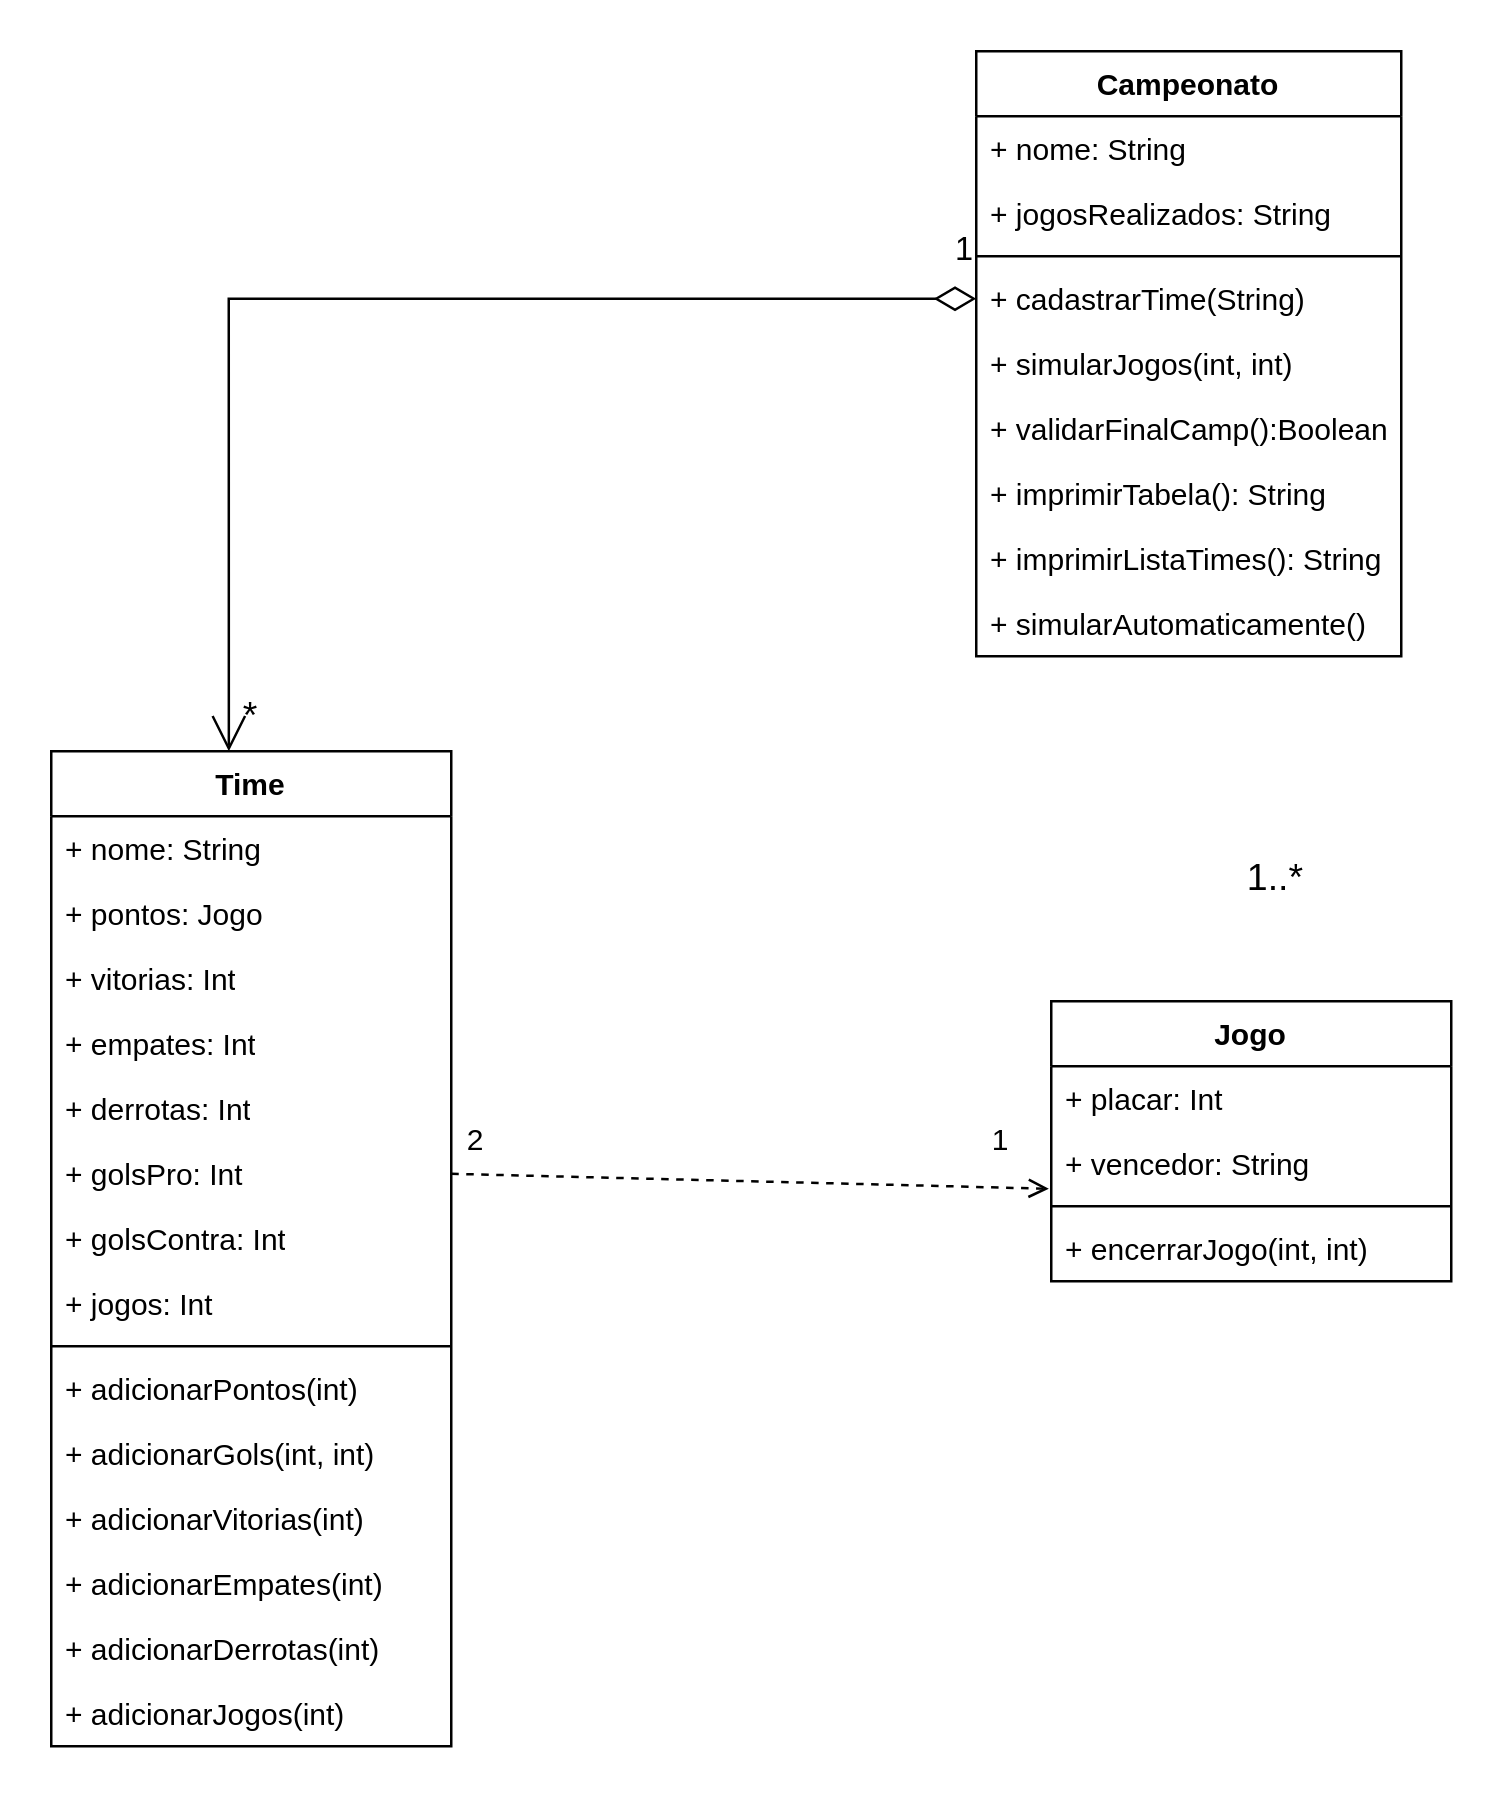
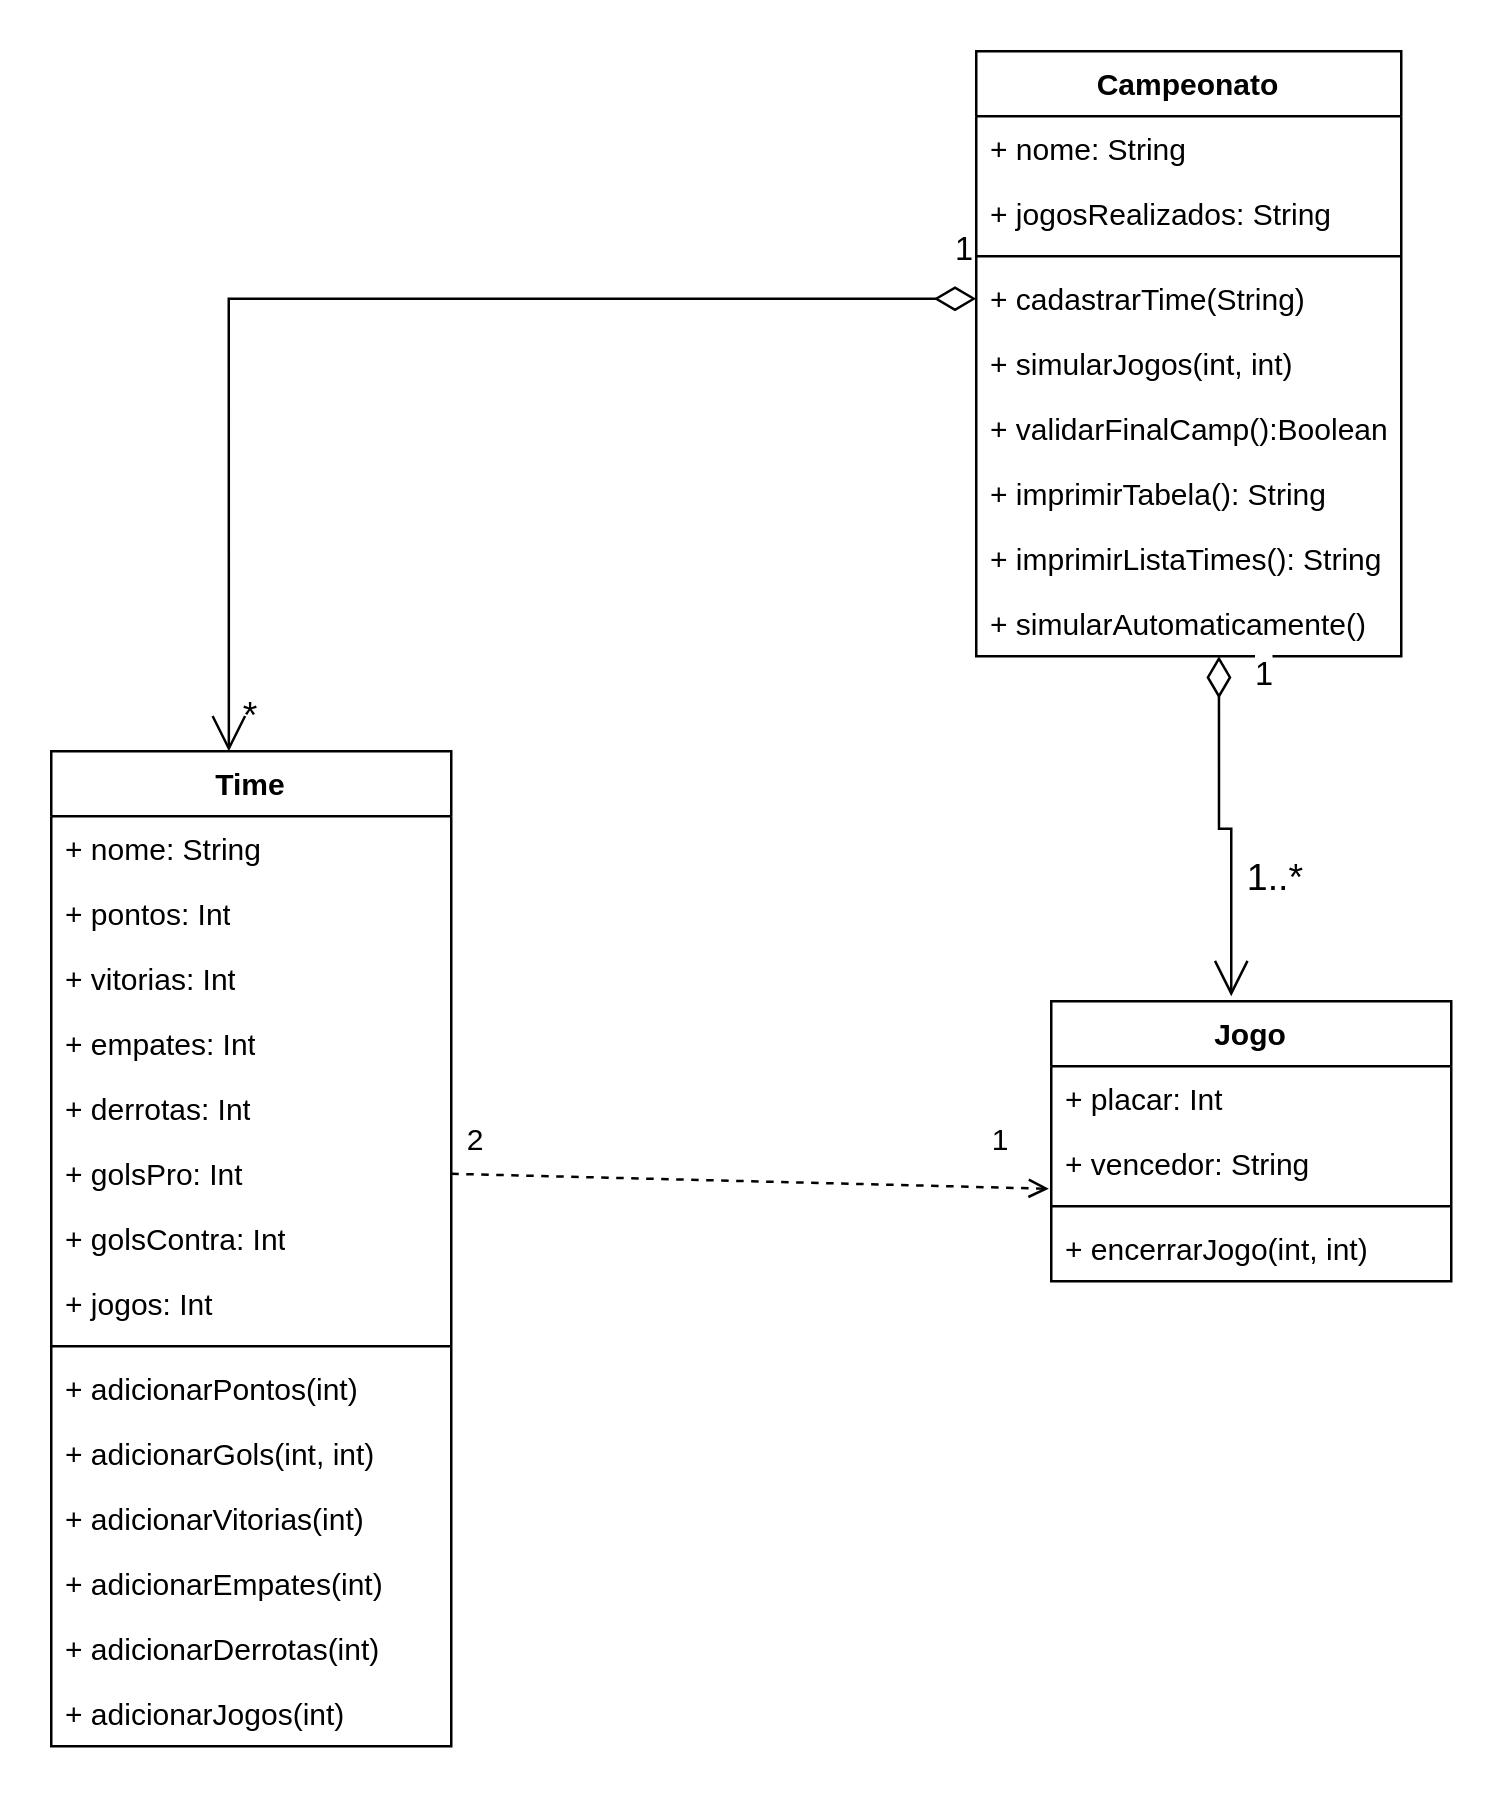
  <mxCell id="0" />
  <mxCell id="1" parent="0" />
  <mxCell id="2" value="Campeonato" style="swimlane;fontStyle=1;align=center;verticalAlign=top;childLayout=stackLayout;horizontal=1;startSize=26;horizontalStack=0;resizeParent=1;resizeParentMax=0;resizeLast=0;collapsible=1;marginBottom=0;whiteSpace=wrap;html=1;" vertex="1" parent="1"><mxGeometry x="390" y="20" width="170" height="242" as="geometry" /></mxCell>
  <mxCell id="3" value="+ nome: String" style="text;strokeColor=none;fillColor=none;align=left;verticalAlign=top;spacingLeft=4;spacingRight=4;overflow=hidden;rotatable=0;points=[[0,0.5],[1,0.5]];portConstraint=eastwest;whiteSpace=wrap;html=1;" vertex="1" parent="2"><mxGeometry y="26" width="170" height="26" as="geometry" /></mxCell>
  <mxCell id="4" value="+ jogosRealizados: String" style="text;strokeColor=none;fillColor=none;align=left;verticalAlign=top;spacingLeft=4;spacingRight=4;overflow=hidden;rotatable=0;points=[[0,0.5],[1,0.5]];portConstraint=eastwest;whiteSpace=wrap;html=1;" vertex="1" parent="2"><mxGeometry y="52" width="170" height="26" as="geometry" /></mxCell>
  <mxCell id="5" value="" style="line;strokeWidth=1;fillColor=none;align=left;verticalAlign=middle;spacingTop=-1;spacingLeft=3;spacingRight=3;rotatable=0;labelPosition=right;points=[];portConstraint=eastwest;strokeColor=inherit;" vertex="1" parent="2"><mxGeometry y="78" width="170" height="8" as="geometry" /></mxCell>
  <mxCell id="6" value="+ cadastrarTime(String)" style="text;strokeColor=none;fillColor=none;align=left;verticalAlign=top;spacingLeft=4;spacingRight=4;overflow=hidden;rotatable=0;points=[[0,0.5],[1,0.5]];portConstraint=eastwest;whiteSpace=wrap;html=1;" vertex="1" parent="2"><mxGeometry y="86" width="170" height="26" as="geometry" /></mxCell>
  <mxCell id="7" value="+ simularJogos(int, int)" style="text;strokeColor=none;fillColor=none;align=left;verticalAlign=top;spacingLeft=4;spacingRight=4;overflow=hidden;rotatable=0;points=[[0,0.5],[1,0.5]];portConstraint=eastwest;whiteSpace=wrap;html=1;" vertex="1" parent="2"><mxGeometry y="112" width="170" height="26" as="geometry" /></mxCell>
  <mxCell id="8" value="+ validarFinalCamp():Boolean" style="text;strokeColor=none;fillColor=none;align=left;verticalAlign=top;spacingLeft=4;spacingRight=4;overflow=hidden;rotatable=0;points=[[0,0.5],[1,0.5]];portConstraint=eastwest;whiteSpace=wrap;html=1;" vertex="1" parent="2"><mxGeometry y="138" width="170" height="26" as="geometry" /></mxCell>
  <mxCell id="9" value="+ imprimirTabela(): String" style="text;strokeColor=none;fillColor=none;align=left;verticalAlign=top;spacingLeft=4;spacingRight=4;overflow=hidden;rotatable=0;points=[[0,0.5],[1,0.5]];portConstraint=eastwest;whiteSpace=wrap;html=1;" vertex="1" parent="2"><mxGeometry y="164" width="170" height="26" as="geometry" /></mxCell>
  <mxCell id="10" value="+ imprimirListaTimes(): String" style="text;strokeColor=none;fillColor=none;align=left;verticalAlign=top;spacingLeft=4;spacingRight=4;overflow=hidden;rotatable=0;points=[[0,0.5],[1,0.5]];portConstraint=eastwest;whiteSpace=wrap;html=1;" vertex="1" parent="2"><mxGeometry y="190" width="170" height="26" as="geometry" /></mxCell>
  <mxCell id="11" value="+ simularAutomaticamente()" style="text;strokeColor=none;fillColor=none;align=left;verticalAlign=top;spacingLeft=4;spacingRight=4;overflow=hidden;rotatable=0;points=[[0,0.5],[1,0.5]];portConstraint=eastwest;whiteSpace=wrap;html=1;" vertex="1" parent="2"><mxGeometry y="216" width="170" height="26" as="geometry" /></mxCell>
  <mxCell id="12" value="Time" style="swimlane;fontStyle=1;align=center;verticalAlign=top;childLayout=stackLayout;horizontal=1;startSize=26;horizontalStack=0;resizeParent=1;resizeParentMax=0;resizeLast=0;collapsible=1;marginBottom=0;whiteSpace=wrap;html=1;" vertex="1" parent="1"><mxGeometry x="20" y="300" width="160" height="398" as="geometry" /></mxCell>
  <mxCell id="13" value="+ nome: String" style="text;strokeColor=none;fillColor=none;align=left;verticalAlign=top;spacingLeft=4;spacingRight=4;overflow=hidden;rotatable=0;points=[[0,0.5],[1,0.5]];portConstraint=eastwest;whiteSpace=wrap;html=1;" vertex="1" parent="12"><mxGeometry y="26" width="160" height="26" as="geometry" /></mxCell>
- <mxCell id="14" value="+ pontos: Jogo" style="text;strokeColor=none;fillColor=none;align=left;verticalAlign=top;spacingLeft=4;spacingRight=4;overflow=hidden;rotatable=0;points=[[0,0.5],[1,0.5]];portConstraint=eastwest;whiteSpace=wrap;html=1;" vertex="1" parent="12"><mxGeometry y="52" width="160" height="26" as="geometry" /></mxCell>
+ <mxCell id="14" value="+ pontos: Int" style="text;strokeColor=none;fillColor=none;align=left;verticalAlign=top;spacingLeft=4;spacingRight=4;overflow=hidden;rotatable=0;points=[[0,0.5],[1,0.5]];portConstraint=eastwest;whiteSpace=wrap;html=1;" vertex="1" parent="12"><mxGeometry y="52" width="160" height="26" as="geometry" /></mxCell>
  <mxCell id="15" value="+ vitorias: Int" style="text;strokeColor=none;fillColor=none;align=left;verticalAlign=top;spacingLeft=4;spacingRight=4;overflow=hidden;rotatable=0;points=[[0,0.5],[1,0.5]];portConstraint=eastwest;whiteSpace=wrap;html=1;" vertex="1" parent="12"><mxGeometry y="78" width="160" height="26" as="geometry" /></mxCell>
  <mxCell id="16" value="+ empates: Int" style="text;strokeColor=none;fillColor=none;align=left;verticalAlign=top;spacingLeft=4;spacingRight=4;overflow=hidden;rotatable=0;points=[[0,0.5],[1,0.5]];portConstraint=eastwest;whiteSpace=wrap;html=1;" vertex="1" parent="12"><mxGeometry y="104" width="160" height="26" as="geometry" /></mxCell>
  <mxCell id="17" value="+ derrotas: Int" style="text;strokeColor=none;fillColor=none;align=left;verticalAlign=top;spacingLeft=4;spacingRight=4;overflow=hidden;rotatable=0;points=[[0,0.5],[1,0.5]];portConstraint=eastwest;whiteSpace=wrap;html=1;" vertex="1" parent="12"><mxGeometry y="130" width="160" height="26" as="geometry" /></mxCell>
  <mxCell id="18" value="+ golsPro: Int" style="text;strokeColor=none;fillColor=none;align=left;verticalAlign=top;spacingLeft=4;spacingRight=4;overflow=hidden;rotatable=0;points=[[0,0.5],[1,0.5]];portConstraint=eastwest;whiteSpace=wrap;html=1;" vertex="1" parent="12"><mxGeometry y="156" width="160" height="26" as="geometry" /></mxCell>
  <mxCell id="19" value="+ golsContra: Int" style="text;strokeColor=none;fillColor=none;align=left;verticalAlign=top;spacingLeft=4;spacingRight=4;overflow=hidden;rotatable=0;points=[[0,0.5],[1,0.5]];portConstraint=eastwest;whiteSpace=wrap;html=1;" vertex="1" parent="12"><mxGeometry y="182" width="160" height="26" as="geometry" /></mxCell>
  <mxCell id="20" value="+ jogos: Int" style="text;strokeColor=none;fillColor=none;align=left;verticalAlign=top;spacingLeft=4;spacingRight=4;overflow=hidden;rotatable=0;points=[[0,0.5],[1,0.5]];portConstraint=eastwest;whiteSpace=wrap;html=1;" vertex="1" parent="12"><mxGeometry y="208" width="160" height="26" as="geometry" /></mxCell>
  <mxCell id="21" value="" style="line;strokeWidth=1;fillColor=none;align=left;verticalAlign=middle;spacingTop=-1;spacingLeft=3;spacingRight=3;rotatable=0;labelPosition=right;points=[];portConstraint=eastwest;strokeColor=inherit;" vertex="1" parent="12"><mxGeometry y="234" width="160" height="8" as="geometry" /></mxCell>
  <mxCell id="22" value="+ adicionarPontos(int)" style="text;strokeColor=none;fillColor=none;align=left;verticalAlign=top;spacingLeft=4;spacingRight=4;overflow=hidden;rotatable=0;points=[[0,0.5],[1,0.5]];portConstraint=eastwest;whiteSpace=wrap;html=1;" vertex="1" parent="12"><mxGeometry y="242" width="160" height="26" as="geometry" /></mxCell>
  <mxCell id="23" value="+ adicionarGols(int, int)" style="text;strokeColor=none;fillColor=none;align=left;verticalAlign=top;spacingLeft=4;spacingRight=4;overflow=hidden;rotatable=0;points=[[0,0.5],[1,0.5]];portConstraint=eastwest;whiteSpace=wrap;html=1;" vertex="1" parent="12"><mxGeometry y="268" width="160" height="26" as="geometry" /></mxCell>
  <mxCell id="24" value="+ adicionarVitorias(int)" style="text;strokeColor=none;fillColor=none;align=left;verticalAlign=top;spacingLeft=4;spacingRight=4;overflow=hidden;rotatable=0;points=[[0,0.5],[1,0.5]];portConstraint=eastwest;whiteSpace=wrap;html=1;" vertex="1" parent="12"><mxGeometry y="294" width="160" height="26" as="geometry" /></mxCell>
  <mxCell id="25" value="+ adicionarEmpates(int)" style="text;strokeColor=none;fillColor=none;align=left;verticalAlign=top;spacingLeft=4;spacingRight=4;overflow=hidden;rotatable=0;points=[[0,0.5],[1,0.5]];portConstraint=eastwest;whiteSpace=wrap;html=1;" vertex="1" parent="12"><mxGeometry y="320" width="160" height="26" as="geometry" /></mxCell>
  <mxCell id="26" value="+ adicionarDerrotas(int)" style="text;strokeColor=none;fillColor=none;align=left;verticalAlign=top;spacingLeft=4;spacingRight=4;overflow=hidden;rotatable=0;points=[[0,0.5],[1,0.5]];portConstraint=eastwest;whiteSpace=wrap;html=1;" vertex="1" parent="12"><mxGeometry y="346" width="160" height="26" as="geometry" /></mxCell>
  <mxCell id="27" value="+ adicionarJogos(int)" style="text;strokeColor=none;fillColor=none;align=left;verticalAlign=top;spacingLeft=4;spacingRight=4;overflow=hidden;rotatable=0;points=[[0,0.5],[1,0.5]];portConstraint=eastwest;whiteSpace=wrap;html=1;" vertex="1" parent="12"><mxGeometry y="372" width="160" height="26" as="geometry" /></mxCell>
  <mxCell id="28" value="Jogo" style="swimlane;fontStyle=1;align=center;verticalAlign=top;childLayout=stackLayout;horizontal=1;startSize=26;horizontalStack=0;resizeParent=1;resizeParentMax=0;resizeLast=0;collapsible=1;marginBottom=0;whiteSpace=wrap;html=1;" vertex="1" parent="1"><mxGeometry x="420" y="400" width="160" height="112" as="geometry" /></mxCell>
  <mxCell id="29" value="+ placar: Int" style="text;strokeColor=none;fillColor=none;align=left;verticalAlign=top;spacingLeft=4;spacingRight=4;overflow=hidden;rotatable=0;points=[[0,0.5],[1,0.5]];portConstraint=eastwest;whiteSpace=wrap;html=1;" vertex="1" parent="28"><mxGeometry y="26" width="160" height="26" as="geometry" /></mxCell>
  <mxCell id="30" value="+ vencedor: String" style="text;strokeColor=none;fillColor=none;align=left;verticalAlign=top;spacingLeft=4;spacingRight=4;overflow=hidden;rotatable=0;points=[[0,0.5],[1,0.5]];portConstraint=eastwest;whiteSpace=wrap;html=1;" vertex="1" parent="28"><mxGeometry y="52" width="160" height="26" as="geometry" /></mxCell>
  <mxCell id="31" value="" style="line;strokeWidth=1;fillColor=none;align=left;verticalAlign=middle;spacingTop=-1;spacingLeft=3;spacingRight=3;rotatable=0;labelPosition=right;points=[];portConstraint=eastwest;strokeColor=inherit;" vertex="1" parent="28"><mxGeometry y="78" width="160" height="8" as="geometry" /></mxCell>
  <mxCell id="32" value="+ encerrarJogo(int, int)" style="text;strokeColor=none;fillColor=none;align=left;verticalAlign=top;spacingLeft=4;spacingRight=4;overflow=hidden;rotatable=0;points=[[0,0.5],[1,0.5]];portConstraint=eastwest;whiteSpace=wrap;html=1;" vertex="1" parent="28"><mxGeometry y="86" width="160" height="26" as="geometry" /></mxCell>
  <mxCell id="33" value="" style="endArrow=open;dashed=1;html=1;rounded=0;exitX=1;exitY=0.5;exitDx=0;exitDy=0;entryX=-0.006;entryY=0.885;entryDx=0;entryDy=0;entryPerimeter=0;" edge="1" parent="1" source="18" target="30"><mxGeometry width="50" height="50" relative="1" as="geometry"><mxPoint x="320" y="590" as="sourcePoint" /><mxPoint x="370" y="540" as="targetPoint" /></mxGeometry></mxCell>
  <mxCell id="34" value="&lt;font style=&quot;font-size: 13px;&quot;&gt;1&lt;/font&gt;" style="endArrow=open;html=1;endSize=12;startArrow=diamondThin;startSize=14;startFill=0;edgeStyle=orthogonalEdgeStyle;align=left;verticalAlign=bottom;rounded=0;exitX=0;exitY=0.5;exitDx=0;exitDy=0;entryX=0.444;entryY=0;entryDx=0;entryDy=0;entryPerimeter=0;" edge="1" parent="1" source="6" target="12"><mxGeometry x="-0.958" y="-9" relative="1" as="geometry"><mxPoint x="260" y="580" as="sourcePoint" /><mxPoint x="420" y="580" as="targetPoint" /><mxPoint as="offset" /></mxGeometry></mxCell>
+ <mxCell id="35" value="&lt;font style=&quot;font-size: 13px;&quot;&gt;1&lt;/font&gt;" style="endArrow=open;html=1;endSize=12;startArrow=diamondThin;startSize=14;startFill=0;edgeStyle=orthogonalEdgeStyle;align=left;verticalAlign=bottom;rounded=0;exitX=0.571;exitY=1;exitDx=0;exitDy=0;exitPerimeter=0;entryX=0.45;entryY=-0.018;entryDx=0;entryDy=0;entryPerimeter=0;" edge="1" parent="1" source="11" target="28"><mxGeometry x="-0.744" y="13" relative="1" as="geometry"><mxPoint x="260" y="380" as="sourcePoint" /><mxPoint x="420" y="380" as="targetPoint" /><mxPoint as="offset" /></mxGeometry></mxCell>
  <mxCell id="36" value="&lt;font style=&quot;font-size: 15px;&quot;&gt;*&lt;/font&gt;" style="text;html=1;align=center;verticalAlign=middle;whiteSpace=wrap;rounded=0;" vertex="1" parent="1"><mxGeometry x="70" y="270" width="60" height="30" as="geometry" /></mxCell>
  <mxCell id="37" value="&lt;font style=&quot;font-size: 15px;&quot;&gt;1..*&lt;/font&gt;" style="text;html=1;align=center;verticalAlign=middle;whiteSpace=wrap;rounded=0;" vertex="1" parent="1"><mxGeometry x="480" y="335" width="60" height="30" as="geometry" /></mxCell>
  <mxCell id="38" value="2" style="text;html=1;align=center;verticalAlign=middle;whiteSpace=wrap;rounded=0;" vertex="1" parent="1"><mxGeometry x="160" y="441" width="60" height="30" as="geometry" /></mxCell>
  <mxCell id="39" value="1" style="text;html=1;align=center;verticalAlign=middle;whiteSpace=wrap;rounded=0;" vertex="1" parent="1"><mxGeometry x="370" y="441" width="60" height="30" as="geometry" /></mxCell>
